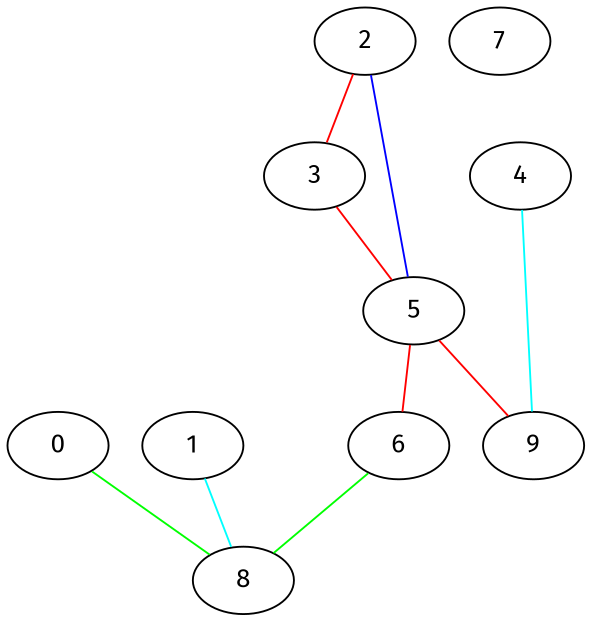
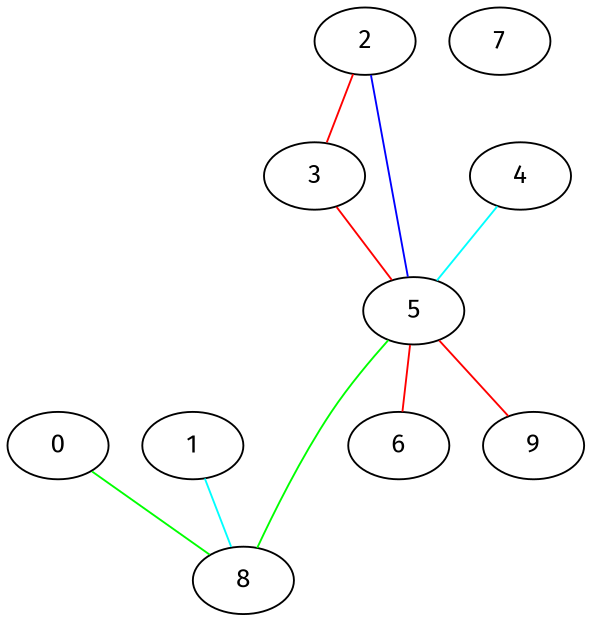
  strict graph {
    fontname="Fira Sans"
    node [fontname="Fira Sans"]
    edge [color=red fontname="Fira Sans"]
    0
    8
    1
    2
    3
    5
    6
    9
    4
    7
    0 -- 8 [color=green]
    1 -- 8 [color=cyan]
    2 -- 3
    2 -- 5 [color=blue]
    3 -- 5
-   6 -- 8 [color=green]
+   5 -- 8 [color=green]
    5 -- 6
    5 -- 9
-   4 -- 9 [color=cyan]
+   4 -- 5 [color=cyan]
  }
